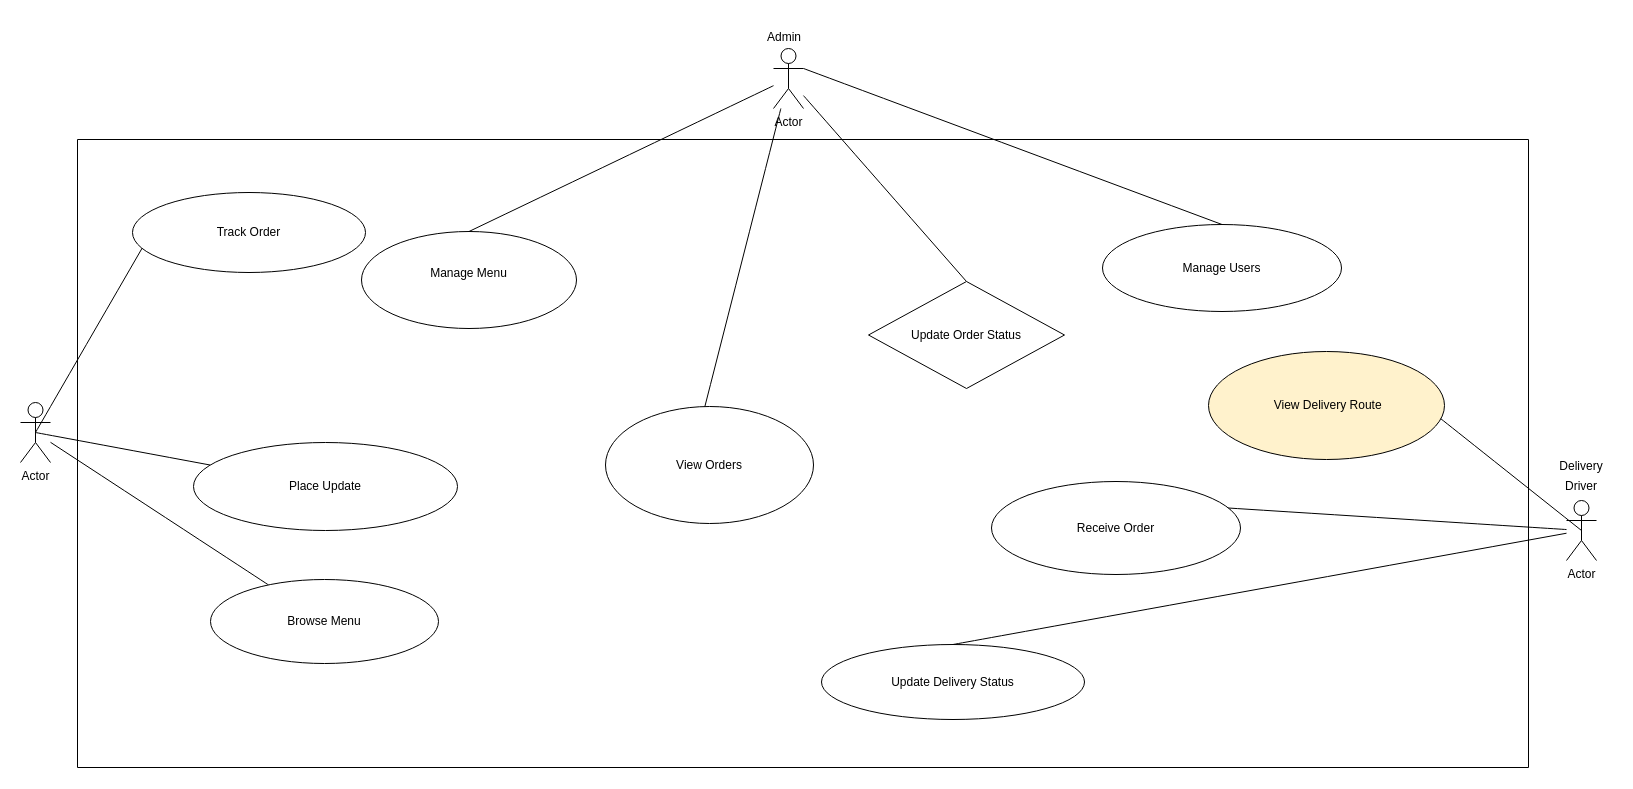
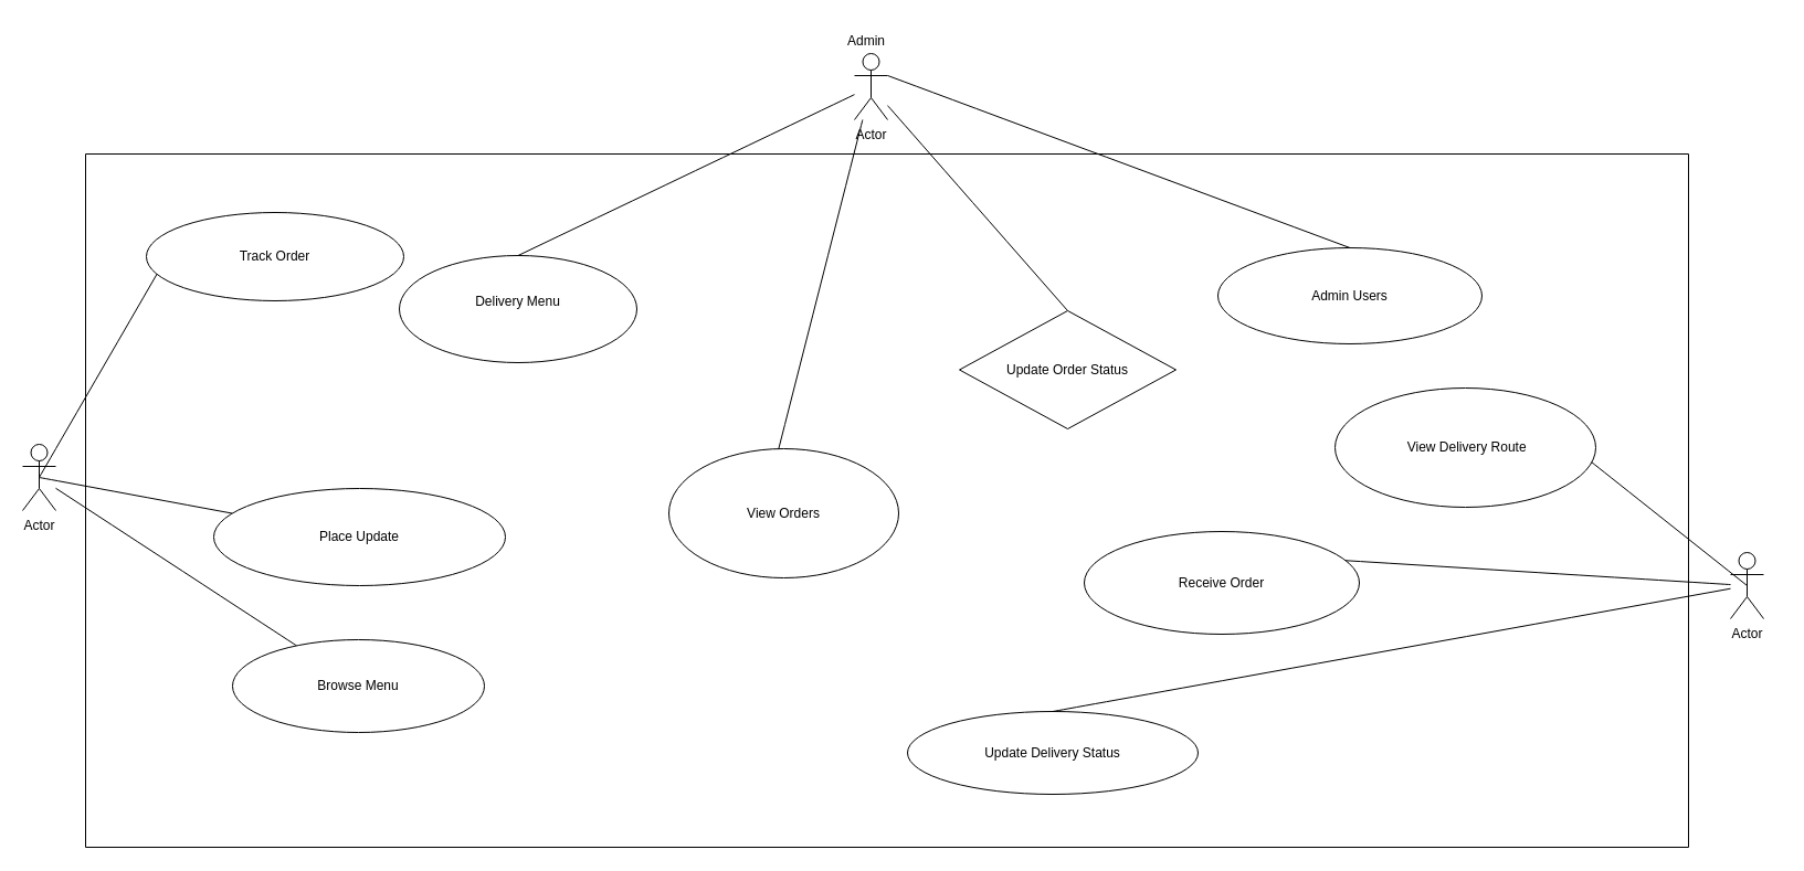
  <mxCell id="0" />
  <mxCell id="1" parent="0" />
  <mxCell id="2" value="Actor" style="shape=umlActor;verticalLabelPosition=bottom;verticalAlign=top;html=1;outlineConnect=0;" vertex="1" parent="1"><mxGeometry x="20" y="402" width="30" height="60" as="geometry" /></mxCell>
  <mxCell id="3" value="Actor" style="shape=umlActor;verticalLabelPosition=bottom;verticalAlign=top;html=1;outlineConnect=0;" vertex="1" parent="1"><mxGeometry x="773" y="48" width="30" height="60" as="geometry" /></mxCell>
  <mxCell id="4" value="&lt;span style=&quot;font-size: 12px;&quot;&gt;Admin&lt;/span&gt;" style="text;html=1;align=center;verticalAlign=middle;whiteSpace=wrap;rounded=0;fontSize=16;" vertex="1" parent="1"><mxGeometry x="754" y="20" width="60" height="30" as="geometry" /></mxCell>
  <mxCell id="5" value="Actor" style="shape=umlActor;verticalLabelPosition=bottom;verticalAlign=top;html=1;outlineConnect=0;" vertex="1" parent="1"><mxGeometry x="1566" y="500" width="30" height="60" as="geometry" /></mxCell>
- <mxCell id="6" value="&lt;span style=&quot;font-size: 12px;&quot;&gt;Delivery Driver&lt;/span&gt;" style="text;html=1;align=center;verticalAlign=middle;whiteSpace=wrap;rounded=0;fontSize=16;" vertex="1" parent="1"><mxGeometry x="1551" y="459" width="60" height="30" as="geometry" /></mxCell>
  <mxCell id="7" value="" style="endArrow=none;html=1;rounded=0;fontSize=12;startSize=8;endSize=8;curved=1;exitX=0.5;exitY=0.5;exitDx=0;exitDy=0;exitPerimeter=0;" edge="1" parent="1" source="2" target="22"><mxGeometry width="50" height="50" relative="1" as="geometry"><mxPoint x="499" y="1012" as="sourcePoint" /><mxPoint x="549" y="962" as="targetPoint" /></mxGeometry></mxCell>
  <mxCell id="8" value="" style="endArrow=none;html=1;rounded=0;fontSize=12;startSize=8;endSize=8;curved=1;" edge="1" parent="1" source="23" target="2"><mxGeometry width="50" height="50" relative="1" as="geometry"><mxPoint x="233" y="785" as="sourcePoint" /><mxPoint x="283" y="735" as="targetPoint" /></mxGeometry></mxCell>
  <mxCell id="9" value="" style="endArrow=none;html=1;rounded=0;fontSize=12;startSize=8;endSize=8;curved=1;exitX=0.5;exitY=0.5;exitDx=0;exitDy=0;exitPerimeter=0;entryX=0.045;entryY=0.677;entryDx=0;entryDy=0;entryPerimeter=0;" edge="1" parent="1" source="2" target="21"><mxGeometry width="50" height="50" relative="1" as="geometry"><mxPoint x="368" y="619" as="sourcePoint" /><mxPoint x="418" y="569" as="targetPoint" /></mxGeometry></mxCell>
  <mxCell id="10" value="" style="endArrow=none;html=1;rounded=0;fontSize=12;startSize=8;endSize=8;curved=1;entryX=0.5;entryY=0;entryDx=0;entryDy=0;" edge="1" parent="1" source="3" target="19"><mxGeometry width="50" height="50" relative="1" as="geometry"><mxPoint x="368" y="881" as="sourcePoint" /><mxPoint x="418" y="831" as="targetPoint" /></mxGeometry></mxCell>
  <mxCell id="11" value="" style="endArrow=none;html=1;rounded=0;fontSize=12;startSize=8;endSize=8;curved=1;entryX=0.458;entryY=0.138;entryDx=0;entryDy=0;entryPerimeter=0;" edge="1" parent="1" source="3" target="18"><mxGeometry width="50" height="50" relative="1" as="geometry"><mxPoint x="444" y="763" as="sourcePoint" /><mxPoint x="494" y="713" as="targetPoint" /></mxGeometry></mxCell>
  <mxCell id="12" value="" style="endArrow=none;html=1;rounded=0;fontSize=12;startSize=8;endSize=8;curved=1;entryX=0.5;entryY=0;entryDx=0;entryDy=0;" edge="1" parent="1" source="3" target="17"><mxGeometry width="50" height="50" relative="1" as="geometry"><mxPoint x="492" y="467" as="sourcePoint" /><mxPoint x="542" y="417" as="targetPoint" /></mxGeometry></mxCell>
  <mxCell id="13" value="" style="endArrow=none;html=1;rounded=0;fontSize=12;startSize=8;endSize=8;curved=1;exitX=0.5;exitY=0;exitDx=0;exitDy=0;" edge="1" parent="1" source="26" target="5"><mxGeometry width="50" height="50" relative="1" as="geometry"><mxPoint x="822" y="763" as="sourcePoint" /><mxPoint x="872" y="713" as="targetPoint" /></mxGeometry></mxCell>
  <mxCell id="14" value="" style="endArrow=none;html=1;rounded=0;fontSize=12;startSize=8;endSize=8;curved=1;entryX=0;entryY=0;entryDx=0;entryDy=0;" edge="1" parent="1" source="5" target="25"><mxGeometry width="50" height="50" relative="1" as="geometry"><mxPoint x="822" y="763" as="sourcePoint" /><mxPoint x="872" y="713" as="targetPoint" /></mxGeometry></mxCell>
  <mxCell id="15" value="" style="endArrow=none;html=1;rounded=0;fontSize=12;startSize=8;endSize=8;curved=1;entryX=0.5;entryY=0.5;entryDx=0;entryDy=0;entryPerimeter=0;exitX=0.975;exitY=0.606;exitDx=0;exitDy=0;exitPerimeter=0;" edge="1" parent="1" source="24" target="5"><mxGeometry width="50" height="50" relative="1" as="geometry"><mxPoint x="1104" y="533" as="sourcePoint" /><mxPoint x="872" y="713" as="targetPoint" /></mxGeometry></mxCell>
  <mxCell id="16" value="" style="swimlane;startSize=0;" vertex="1" parent="1"><mxGeometry x="77" y="139" width="1451" height="628" as="geometry" /></mxCell>
  <mxCell id="17" value="Update Order Status" style="rhombus;whiteSpace=wrap;html=1;" vertex="1" parent="16"><mxGeometry x="791" y="142" width="196" height="107" as="geometry" /></mxCell>
  <mxCell id="18" value="View Orders" style="ellipse;whiteSpace=wrap;html=1;" vertex="1" parent="16"><mxGeometry x="528" y="267" width="208" height="117" as="geometry" /></mxCell>
- <mxCell id="19" value="&#10;Manage Menu&#10;&#10;" style="ellipse;whiteSpace=wrap;html=1;" vertex="1" parent="16"><mxGeometry x="284" y="92" width="215" height="97" as="geometry" /></mxCell>
- <mxCell id="20" value="Manage Users" style="ellipse;whiteSpace=wrap;html=1;" vertex="1" parent="16"><mxGeometry x="1025" y="85" width="239" height="87" as="geometry" /></mxCell>
+ <mxCell id="19" value="&#10;Delivery Menu&#10;&#10;" style="ellipse;whiteSpace=wrap;html=1;" vertex="1" parent="16"><mxGeometry x="284" y="92" width="215" height="97" as="geometry" /></mxCell>
+ <mxCell id="20" value="Admin Users" style="ellipse;whiteSpace=wrap;html=1;" vertex="1" parent="16"><mxGeometry x="1025" y="85" width="239" height="87" as="geometry" /></mxCell>
  <mxCell id="21" value="Track Order" style="ellipse;whiteSpace=wrap;html=1;" vertex="1" parent="16"><mxGeometry x="55" y="53" width="233" height="80" as="geometry" /></mxCell>
  <mxCell id="22" value="Place Update" style="ellipse;whiteSpace=wrap;html=1;" vertex="1" parent="16"><mxGeometry x="116" y="303" width="264" height="88" as="geometry" /></mxCell>
  <mxCell id="23" value="Browse Menu" style="ellipse;whiteSpace=wrap;html=1;" vertex="1" parent="16"><mxGeometry x="133" y="440" width="228" height="84" as="geometry" /></mxCell>
- <mxCell id="24" value="&amp;nbsp;View Delivery Route" style="ellipse;whiteSpace=wrap;html=1;fillColor=#fff2cc;" vertex="1" parent="16"><mxGeometry x="1131" y="212" width="236" height="108" as="geometry" /></mxCell>
- <mxCell id="25" value="Receive Order" style="ellipse;whiteSpace=wrap;html=1;" vertex="1" parent="16"><mxGeometry x="914" y="342" width="249" height="93" as="geometry" /></mxCell>
+ <mxCell id="24" value="&amp;nbsp;View Delivery Route" style="ellipse;whiteSpace=wrap;html=1;" vertex="1" parent="16"><mxGeometry x="1131" y="212" width="236" height="108" as="geometry" /></mxCell>
+ <mxCell id="25" value="Receive Order" style="ellipse;whiteSpace=wrap;html=1;" vertex="1" parent="16"><mxGeometry x="904" y="342" width="249" height="93" as="geometry" /></mxCell>
  <mxCell id="26" value="Update Delivery Status" style="ellipse;whiteSpace=wrap;html=1;" vertex="1" parent="16"><mxGeometry x="744" y="505" width="263" height="75" as="geometry" /></mxCell>
  <mxCell id="27" value="" style="endArrow=none;html=1;rounded=0;fontSize=12;startSize=8;endSize=8;curved=1;entryX=0.5;entryY=0;entryDx=0;entryDy=0;exitX=1;exitY=0.333;exitDx=0;exitDy=0;exitPerimeter=0;" edge="1" parent="1" source="3" target="20"><mxGeometry width="50" height="50" relative="1" as="geometry"><mxPoint x="769" y="478" as="sourcePoint" /><mxPoint x="812" y="425" as="targetPoint" /></mxGeometry></mxCell>
